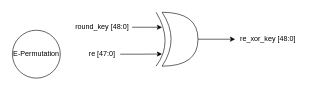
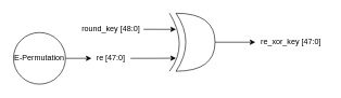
  <mxCell id="0" />
  <mxCell id="1" parent="0" />
  <mxCell id="2" value="" style="ellipse;whiteSpace=wrap;html=1;aspect=fixed;" vertex="1" parent="1"><mxGeometry x="20" y="50" width="80" height="80" as="geometry" /></mxCell>
+ <mxCell id="3" style="edgeStyle=orthogonalEdgeStyle;rounded=0;orthogonalLoop=1;jettySize=auto;html=1;exitX=1;exitY=0.5;exitDx=0;exitDy=0;entryX=0;entryY=0.5;entryDx=0;entryDy=0;" edge="1" parent="1" source="4" target="6"><mxGeometry relative="1" as="geometry" /></mxCell>
  <mxCell id="4" value="E-Permutation" style="text;html=1;align=center;verticalAlign=middle;whiteSpace=wrap;rounded=0;" vertex="1" parent="1"><mxGeometry x="20" y="75" width="80" height="30" as="geometry" /></mxCell>
  <mxCell id="5" style="edgeStyle=orthogonalEdgeStyle;rounded=0;orthogonalLoop=1;jettySize=auto;html=1;exitX=1;exitY=0.5;exitDx=0;exitDy=0;" edge="1" parent="1" source="6"><mxGeometry relative="1" as="geometry"><mxPoint x="270" y="89.692" as="targetPoint" /></mxGeometry></mxCell>
  <mxCell id="6" value="re [47:0]" style="text;html=1;align=center;verticalAlign=middle;whiteSpace=wrap;rounded=0;" vertex="1" parent="1"><mxGeometry x="140" y="75" width="60" height="30" as="geometry" /></mxCell>
  <mxCell id="7" style="edgeStyle=orthogonalEdgeStyle;rounded=0;orthogonalLoop=1;jettySize=auto;html=1;exitX=1;exitY=0.5;exitDx=0;exitDy=0;" edge="1" parent="1" source="8"><mxGeometry relative="1" as="geometry"><mxPoint x="270" y="45.077" as="targetPoint" /></mxGeometry></mxCell>
  <mxCell id="8" value="round_key [48:0]" style="text;html=1;align=center;verticalAlign=middle;whiteSpace=wrap;rounded=0;" vertex="1" parent="1"><mxGeometry x="120" y="30" width="100" height="30" as="geometry" /></mxCell>
  <mxCell id="9" style="edgeStyle=orthogonalEdgeStyle;rounded=0;orthogonalLoop=1;jettySize=auto;html=1;exitX=1;exitY=0.5;exitDx=0;exitDy=0;exitPerimeter=0;entryX=0;entryY=0.5;entryDx=0;entryDy=0;" edge="1" parent="1" source="10" target="12"><mxGeometry relative="1" as="geometry" /></mxCell>
  <mxCell id="10" value="" style="shape=xor;whiteSpace=wrap;html=1;" vertex="1" parent="1"><mxGeometry x="270" y="20" width="60" height="90" as="geometry" /></mxCell>
  <mxCell id="11" value="" style="endArrow=none;html=1;rounded=0;curved=1;" edge="1" parent="1"><mxGeometry width="50" height="50" relative="1" as="geometry"><mxPoint x="260" y="110" as="sourcePoint" /><mxPoint x="260" y="20" as="targetPoint" /><Array as="points"><mxPoint x="290" y="70" /></Array></mxGeometry></mxCell>
- <mxCell id="12" value="re_xor_key [48:0]" style="text;html=1;align=center;verticalAlign=middle;whiteSpace=wrap;rounded=0;" vertex="1" parent="1"><mxGeometry x="392" y="50" width="110" height="30" as="geometry" /></mxCell>
+ <mxCell id="12" value="re_xor_key [47:0]" style="text;html=1;align=center;verticalAlign=middle;whiteSpace=wrap;rounded=0;" vertex="1" parent="1"><mxGeometry x="392" y="50" width="110" height="30" as="geometry" /></mxCell>
